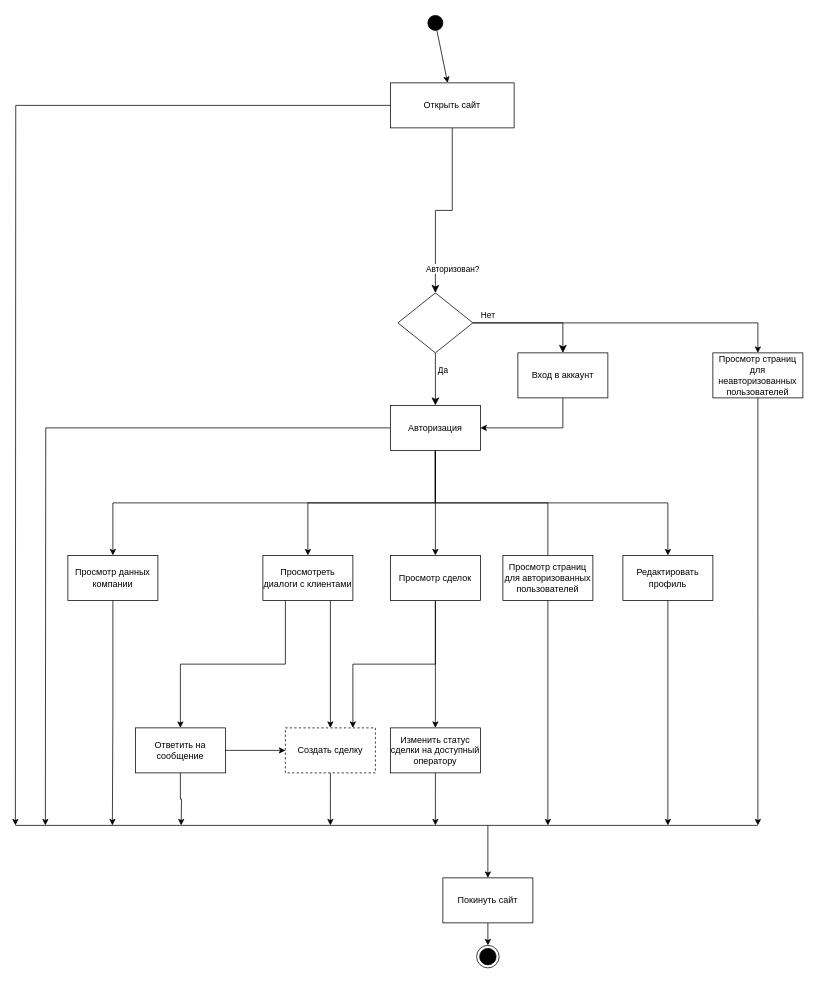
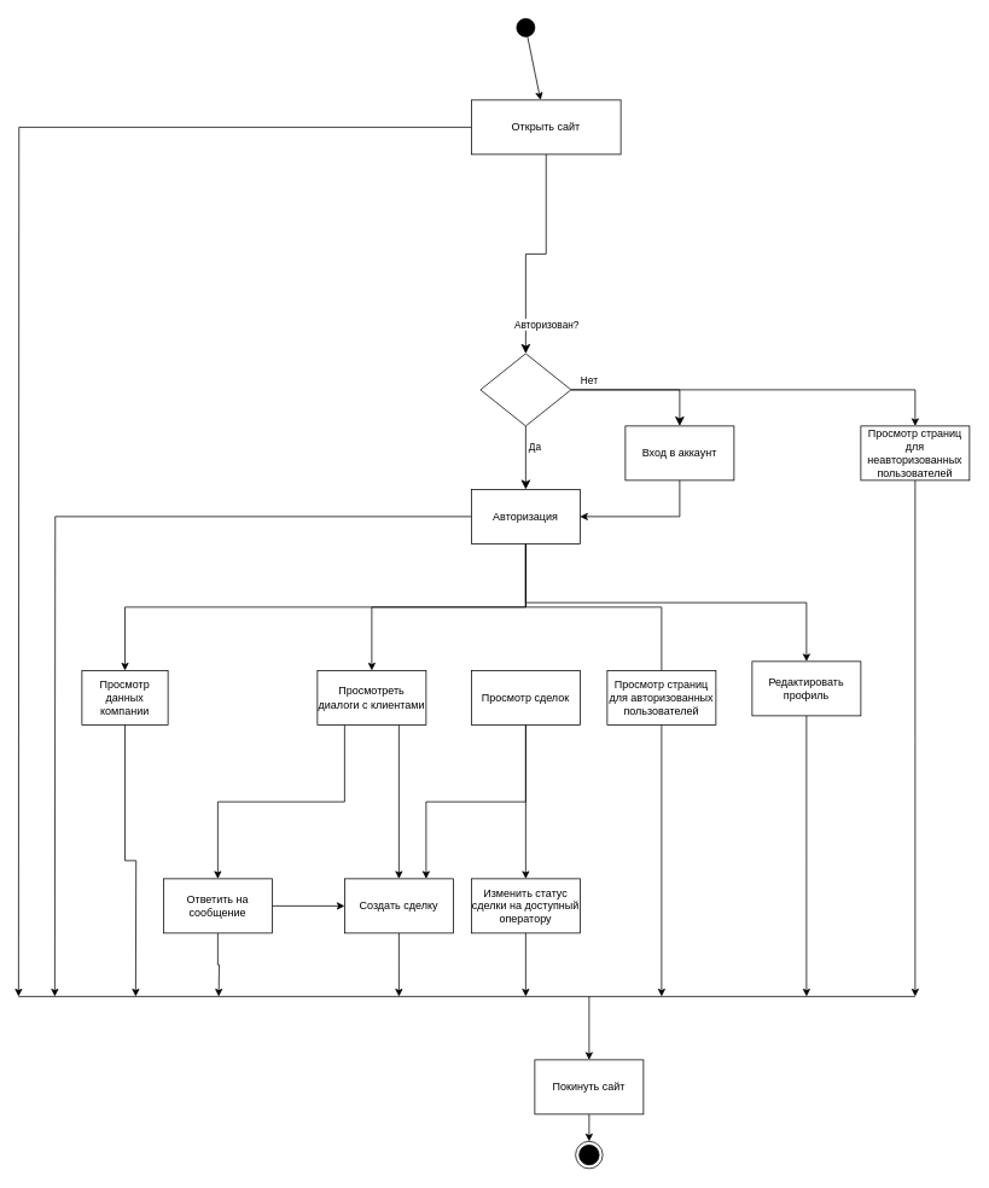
  <mxCell id="0" />
  <mxCell id="1" parent="0" />
  <mxCell id="2" value="" style="rounded=0;html=1;jettySize=auto;orthogonalLoop=1;fontSize=11;endArrow=classic;endFill=1;endSize=8;strokeWidth=1;shadow=0;labelBackgroundColor=none;edgeStyle=orthogonalEdgeStyle;exitX=0.5;exitY=1;exitDx=0;exitDy=0;" parent="1" source="9" target="7" edge="1"><mxGeometry relative="1" as="geometry"><mxPoint x="580" y="290" as="sourcePoint" /></mxGeometry></mxCell>
  <mxCell id="3" value="Авторизован?" style="edgeLabel;html=1;align=center;verticalAlign=middle;resizable=0;points=[];" parent="2" vertex="1" connectable="0"><mxGeometry x="-0.28" y="3" relative="1" as="geometry"><mxPoint x="-3" y="100" as="offset" /></mxGeometry></mxCell>
  <mxCell id="4" value="Да" style="rounded=0;html=1;jettySize=auto;orthogonalLoop=1;fontSize=11;endArrow=classic;endFill=1;endSize=8;strokeWidth=1;shadow=0;labelBackgroundColor=none;edgeStyle=orthogonalEdgeStyle;" parent="1" source="7" target="20" edge="1"><mxGeometry x="-0.337" y="10" relative="1" as="geometry"><mxPoint as="offset" /><mxPoint x="580" y="560" as="targetPoint" /></mxGeometry></mxCell>
  <mxCell id="5" value="Нет" style="edgeStyle=orthogonalEdgeStyle;rounded=0;html=1;jettySize=auto;orthogonalLoop=1;fontSize=11;endArrow=classic;endFill=1;endSize=8;strokeWidth=1;shadow=0;labelBackgroundColor=none;" parent="1" source="7" target="13" edge="1"><mxGeometry x="-0.75" y="10" relative="1" as="geometry"><mxPoint as="offset" /><mxPoint x="710" y="430" as="targetPoint" /><Array as="points"><mxPoint x="750" y="430" /></Array></mxGeometry></mxCell>
  <mxCell id="6" style="edgeStyle=orthogonalEdgeStyle;rounded=0;orthogonalLoop=1;jettySize=auto;html=1;exitX=1;exitY=0.5;exitDx=0;exitDy=0;entryX=0.5;entryY=0;entryDx=0;entryDy=0;" parent="1" source="7" target="30" edge="1"><mxGeometry relative="1" as="geometry" /></mxCell>
  <mxCell id="7" value="" style="rhombus;whiteSpace=wrap;html=1;shadow=0;fontFamily=Helvetica;fontSize=12;align=center;strokeWidth=1;spacing=6;spacingTop=-4;" parent="1" vertex="1"><mxGeometry x="530" y="390" width="100" height="80" as="geometry" /></mxCell>
  <mxCell id="8" style="edgeStyle=orthogonalEdgeStyle;rounded=0;orthogonalLoop=1;jettySize=auto;html=1;exitX=0;exitY=0.5;exitDx=0;exitDy=0;" parent="1" source="9" edge="1"><mxGeometry relative="1" as="geometry"><mxPoint x="20" y="1100" as="targetPoint" /></mxGeometry></mxCell>
  <mxCell id="9" value="Открыть сайт" style="rounded=0;whiteSpace=wrap;html=1;" parent="1" vertex="1"><mxGeometry x="520" y="110" width="165" height="60" as="geometry" /></mxCell>
  <mxCell id="10" value="" style="ellipse;shape=doubleEllipse;whiteSpace=wrap;html=1;aspect=fixed;fillColor=#000000;" parent="1" vertex="1"><mxGeometry x="570" width="20" height="20" as="geometry" y="20" /></mxCell>
  <mxCell id="11" value="" style="endArrow=classic;html=1;rounded=0;" parent="1" source="10" target="9" edge="1"><mxGeometry width="50" height="50" relative="1" as="geometry"><mxPoint x="910" y="280" as="sourcePoint" /><mxPoint x="960" y="230" as="targetPoint" /></mxGeometry></mxCell>
  <mxCell id="12" style="edgeStyle=orthogonalEdgeStyle;rounded=0;orthogonalLoop=1;jettySize=auto;html=1;exitX=0.5;exitY=1;exitDx=0;exitDy=0;entryX=1;entryY=0.5;entryDx=0;entryDy=0;" parent="1" source="13" target="20" edge="1"><mxGeometry relative="1" as="geometry" /></mxCell>
  <mxCell id="13" value="Вход в аккаунт" style="rounded=0;whiteSpace=wrap;html=1;" parent="1" vertex="1"><mxGeometry x="690" y="470" width="120" height="60" as="geometry" /></mxCell>
  <mxCell id="14" style="edgeStyle=orthogonalEdgeStyle;rounded=0;orthogonalLoop=1;jettySize=auto;html=1;exitX=0.5;exitY=1;exitDx=0;exitDy=0;entryX=0.5;entryY=0;entryDx=0;entryDy=0;endArrow=none;" parent="1" source="20" target="28" edge="1"><mxGeometry relative="1" as="geometry" /></mxCell>
  <mxCell id="15" style="edgeStyle=orthogonalEdgeStyle;rounded=0;orthogonalLoop=1;jettySize=auto;html=1;exitX=0.5;exitY=1;exitDx=0;exitDy=0;entryX=0.5;entryY=0;entryDx=0;entryDy=0;" parent="1" source="20" target="22" edge="1"><mxGeometry relative="1" as="geometry" /></mxCell>
- <mxCell id="16" style="edgeStyle=orthogonalEdgeStyle;rounded=0;orthogonalLoop=1;jettySize=auto;html=1;exitX=0.5;exitY=1;exitDx=0;exitDy=0;entryX=0.5;entryY=0;entryDx=0;entryDy=0;" parent="1" source="20" target="36" edge="1"><mxGeometry relative="1" as="geometry" /></mxCell>
  <mxCell id="17" style="edgeStyle=orthogonalEdgeStyle;rounded=0;orthogonalLoop=1;jettySize=auto;html=1;exitX=0.5;exitY=1;exitDx=0;exitDy=0;entryX=0.5;entryY=0;entryDx=0;entryDy=0;" parent="1" source="20" target="26" edge="1"><mxGeometry relative="1" as="geometry" /></mxCell>
  <mxCell id="18" style="edgeStyle=orthogonalEdgeStyle;rounded=0;orthogonalLoop=1;jettySize=auto;html=1;exitX=0.5;exitY=1;exitDx=0;exitDy=0;entryX=0.5;entryY=0;entryDx=0;entryDy=0;" parent="1" source="20" target="42" edge="1"><mxGeometry relative="1" as="geometry" /></mxCell>
  <mxCell id="19" style="edgeStyle=orthogonalEdgeStyle;rounded=0;orthogonalLoop=1;jettySize=auto;html=1;exitX=0;exitY=0.5;exitDx=0;exitDy=0;" parent="1" source="20" edge="1"><mxGeometry relative="1" as="geometry"><mxPoint x="60" y="1100" as="targetPoint" /></mxGeometry></mxCell>
  <mxCell id="20" value="Авторизация" style="rounded=0;whiteSpace=wrap;html=1;" parent="1" vertex="1"><mxGeometry x="520" y="540" width="120" height="60" as="geometry" /></mxCell>
  <mxCell id="21" style="edgeStyle=orthogonalEdgeStyle;rounded=0;orthogonalLoop=1;jettySize=auto;html=1;exitX=0.5;exitY=1;exitDx=0;exitDy=0;" parent="1" source="22" edge="1"><mxGeometry relative="1" as="geometry"><mxPoint x="890" y="1100" as="targetPoint" /></mxGeometry></mxCell>
- <mxCell id="22" value="Редактировать профиль" style="rounded=0;whiteSpace=wrap;html=1;" parent="1" vertex="1"><mxGeometry x="830" y="740" width="120" height="60" as="geometry" /></mxCell>
+ <mxCell id="22" value="Редактировать профиль" style="rounded=0;whiteSpace=wrap;html=1;" parent="1" vertex="1"><mxGeometry x="830" y="730" width="120" height="60" as="geometry" /></mxCell>
  <mxCell id="23" value="" style="ellipse;html=1;shape=endState;fillColor=#000000;strokeColor=#000000;" parent="1" vertex="1"><mxGeometry x="635" y="1260" width="30" height="30" as="geometry" /></mxCell>
  <mxCell id="24" style="edgeStyle=orthogonalEdgeStyle;rounded=0;orthogonalLoop=1;jettySize=auto;html=1;exitX=0.25;exitY=1;exitDx=0;exitDy=0;entryX=0.5;entryY=0;entryDx=0;entryDy=0;" parent="1" source="26" target="33" edge="1"><mxGeometry relative="1" as="geometry" /></mxCell>
  <mxCell id="25" style="edgeStyle=orthogonalEdgeStyle;rounded=0;orthogonalLoop=1;jettySize=auto;html=1;exitX=0.75;exitY=1;exitDx=0;exitDy=0;entryX=0.5;entryY=0;entryDx=0;entryDy=0;" parent="1" source="26" target="38" edge="1"><mxGeometry relative="1" as="geometry" /></mxCell>
  <mxCell id="26" value="Просмотреть диалоги с клиентами" style="rounded=0;whiteSpace=wrap;html=1;" parent="1" vertex="1"><mxGeometry x="350" y="740" width="120" height="60" as="geometry" /></mxCell>
  <mxCell id="27" style="edgeStyle=orthogonalEdgeStyle;rounded=0;orthogonalLoop=1;jettySize=auto;html=1;exitX=0.5;exitY=1;exitDx=0;exitDy=0;" parent="1" source="28" edge="1"><mxGeometry relative="1" as="geometry"><mxPoint x="730" y="1100" as="targetPoint" /></mxGeometry></mxCell>
  <mxCell id="28" value="Просмотр страниц для авторизованных пользователей" style="rounded=0;whiteSpace=wrap;html=1;" parent="1" vertex="1"><mxGeometry x="670" y="740" width="120" height="60" as="geometry" /></mxCell>
  <mxCell id="29" style="edgeStyle=orthogonalEdgeStyle;rounded=0;orthogonalLoop=1;jettySize=auto;html=1;exitX=0.5;exitY=1;exitDx=0;exitDy=0;" parent="1" source="30" edge="1"><mxGeometry relative="1" as="geometry"><mxPoint x="1010" y="1100" as="targetPoint" /></mxGeometry></mxCell>
  <mxCell id="30" value="Просмотр страниц для неавторизованных пользователей" style="rounded=0;whiteSpace=wrap;html=1;" parent="1" vertex="1"><mxGeometry x="950" y="470" width="120" height="60" as="geometry" /></mxCell>
  <mxCell id="31" style="edgeStyle=orthogonalEdgeStyle;rounded=0;orthogonalLoop=1;jettySize=auto;html=1;exitX=1;exitY=0.5;exitDx=0;exitDy=0;entryX=0;entryY=0.5;entryDx=0;entryDy=0;" parent="1" source="33" target="38" edge="1"><mxGeometry relative="1" as="geometry" /></mxCell>
  <mxCell id="32" style="edgeStyle=orthogonalEdgeStyle;rounded=0;orthogonalLoop=1;jettySize=auto;html=1;exitX=0.5;exitY=1;exitDx=0;exitDy=0;" parent="1" source="33" edge="1"><mxGeometry relative="1" as="geometry"><mxPoint x="241" y="1100" as="targetPoint" /></mxGeometry></mxCell>
  <mxCell id="33" value="Ответить на сообщение" style="rounded=0;whiteSpace=wrap;html=1;" parent="1" vertex="1"><mxGeometry x="180" y="970" width="120" height="60" as="geometry" /></mxCell>
  <mxCell id="34" style="edgeStyle=orthogonalEdgeStyle;rounded=0;orthogonalLoop=1;jettySize=auto;html=1;exitX=0.5;exitY=1;exitDx=0;exitDy=0;entryX=0.5;entryY=0;entryDx=0;entryDy=0;" parent="1" source="36" target="40" edge="1"><mxGeometry relative="1" as="geometry"><mxPoint x="640" y="970" as="targetPoint" /></mxGeometry></mxCell>
  <mxCell id="35" style="edgeStyle=orthogonalEdgeStyle;rounded=0;orthogonalLoop=1;jettySize=auto;html=1;exitX=0.5;exitY=1;exitDx=0;exitDy=0;entryX=0.75;entryY=0;entryDx=0;entryDy=0;" parent="1" source="36" target="38" edge="1"><mxGeometry relative="1" as="geometry" /></mxCell>
  <mxCell id="36" value="Просмотр сделок" style="rounded=0;whiteSpace=wrap;html=1;" parent="1" vertex="1"><mxGeometry x="520" y="740" width="120" height="60" as="geometry" /></mxCell>
  <mxCell id="37" style="edgeStyle=orthogonalEdgeStyle;rounded=0;orthogonalLoop=1;jettySize=auto;html=1;exitX=0.5;exitY=1;exitDx=0;exitDy=0;" parent="1" source="38" edge="1"><mxGeometry relative="1" as="geometry"><mxPoint x="440" y="1100" as="targetPoint" /></mxGeometry></mxCell>
- <mxCell id="38" value="Создать сделку" style="rounded=0;whiteSpace=wrap;html=1;dashed=1;" parent="1" vertex="1"><mxGeometry x="380" y="970" width="120" height="60" as="geometry" /></mxCell>
+ <mxCell id="38" value="Создать сделку" style="rounded=0;whiteSpace=wrap;html=1;" parent="1" vertex="1"><mxGeometry x="380" y="970" width="120" height="60" as="geometry" /></mxCell>
  <mxCell id="39" style="edgeStyle=orthogonalEdgeStyle;rounded=0;orthogonalLoop=1;jettySize=auto;html=1;exitX=0.5;exitY=1;exitDx=0;exitDy=0;" parent="1" source="40" edge="1"><mxGeometry relative="1" as="geometry"><mxPoint x="580" y="1100" as="targetPoint" /></mxGeometry></mxCell>
  <mxCell id="40" value="Изменить статус сделки на доступный оператору" style="rounded=0;whiteSpace=wrap;html=1;" parent="1" vertex="1"><mxGeometry x="520" y="970" width="120" height="60" as="geometry" /></mxCell>
  <mxCell id="41" style="edgeStyle=orthogonalEdgeStyle;rounded=0;orthogonalLoop=1;jettySize=auto;html=1;exitX=0.5;exitY=1;exitDx=0;exitDy=0;" parent="1" source="42" edge="1"><mxGeometry relative="1" as="geometry"><mxPoint x="149.333" y="1100" as="targetPoint" /></mxGeometry></mxCell>
- <mxCell id="42" value="Просмотр данных компании" style="rounded=0;whiteSpace=wrap;html=1;" parent="1" vertex="1"><mxGeometry x="90" y="740" width="120" height="60" as="geometry" /></mxCell>
+ <mxCell id="42" value="Просмотр данных компании" style="rounded=0;whiteSpace=wrap;html=1;" parent="1" vertex="1"><mxGeometry x="90" y="740" width="95" height="60" as="geometry" /></mxCell>
  <mxCell id="43" style="edgeStyle=orthogonalEdgeStyle;rounded=0;orthogonalLoop=1;jettySize=auto;html=1;exitX=0.5;exitY=1;exitDx=0;exitDy=0;entryX=0.5;entryY=0;entryDx=0;entryDy=0;" parent="1" source="44" target="23" edge="1"><mxGeometry relative="1" as="geometry" /></mxCell>
  <mxCell id="44" value="Покинуть сайт" style="rounded=0;whiteSpace=wrap;html=1;" parent="1" vertex="1"><mxGeometry x="590" y="1170" width="120" height="60" as="geometry" /></mxCell>
  <mxCell id="45" value="" style="endArrow=none;html=1;rounded=0;" parent="1" edge="1"><mxGeometry width="50" height="50" relative="1" as="geometry"><mxPoint x="20" y="1100" as="sourcePoint" /><mxPoint x="1010" y="1100" as="targetPoint" /></mxGeometry></mxCell>
  <mxCell id="46" value="" style="endArrow=classic;html=1;rounded=0;entryX=0.5;entryY=0;entryDx=0;entryDy=0;" parent="1" target="44" edge="1"><mxGeometry width="50" height="50" relative="1" as="geometry"><mxPoint x="650" y="1100" as="sourcePoint" /><mxPoint x="760" y="1130" as="targetPoint" /></mxGeometry></mxCell>
